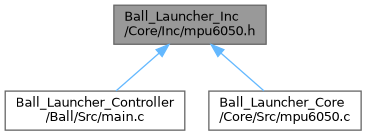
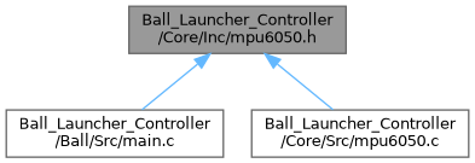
  digraph {
    node [color=grey40 fillcolor=white fontname=Helvetica fontsize=10 shape=box style=filled]
    edge [color=steelblue1 dir=back fontname=Helvetica fontsize=10 labelfontname=Helvetica labelfontsize=10 style=solid]
-   n1 [color=gray40 fillcolor=grey60 fontcolor=black height=0.2 label="Ball_Launcher_Inc\l/Core/Inc/mpu6050.h" width=0.4]
+   n1 [color=gray40 fillcolor=grey60 fontcolor=black height=0.2 label="Ball_Launcher_Controller\l/Core/Inc/mpu6050.h" width=0.4]
    n2 [height=0.2 label="Ball_Launcher_Controller\l/Ball/Src/main.c" width=0.4]
-   n3 [height=0.2 label="Ball_Launcher_Core\l/Core/Src/mpu6050.c" width=0.4]
+   n3 [height=0.2 label="Ball_Launcher_Controller\l/Core/Src/mpu6050.c" width=0.4]
    n1 -> n2
    n1 -> n3
  }
